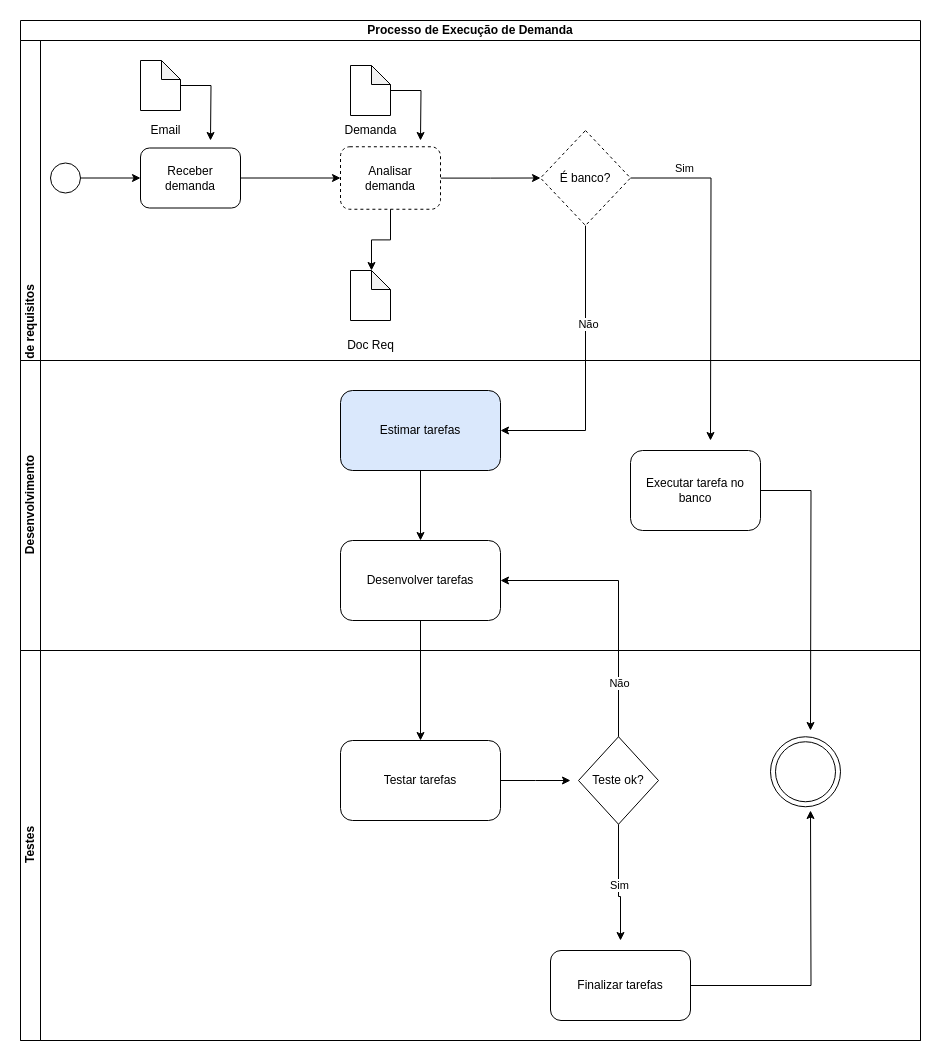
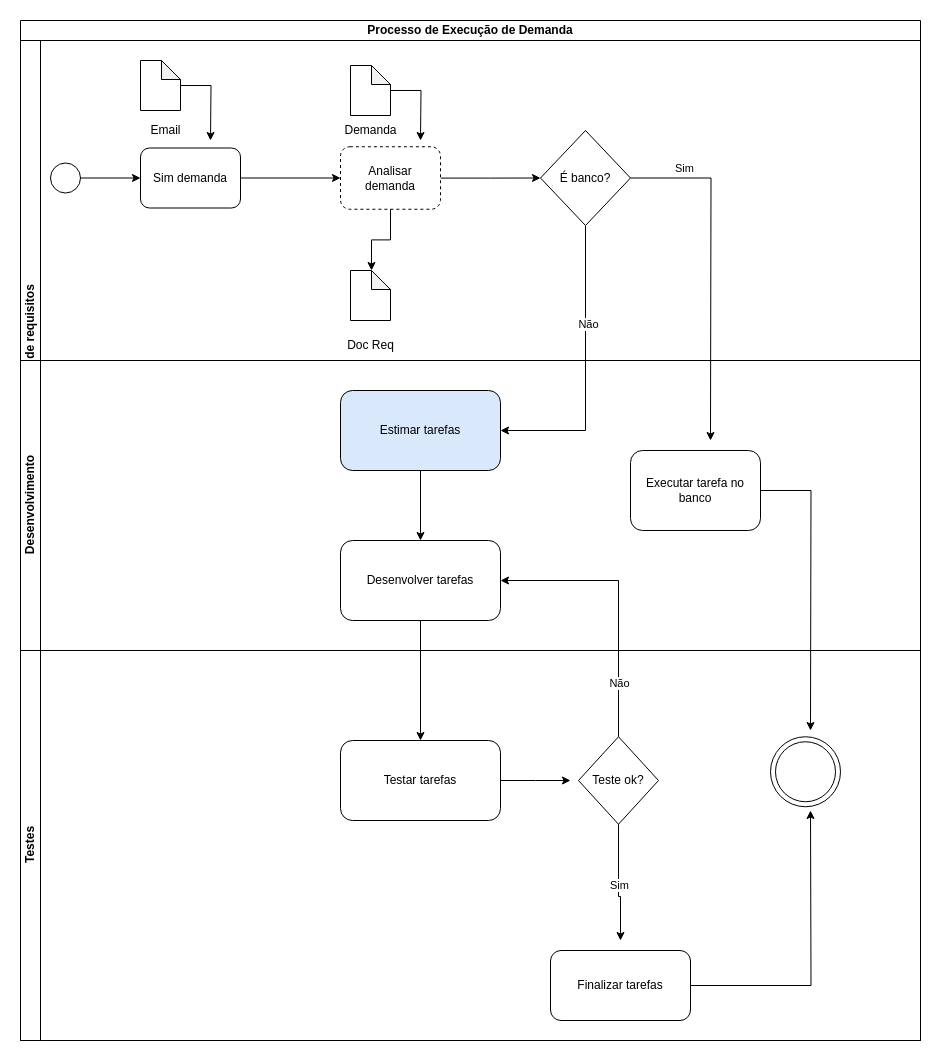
  <mxCell id="0" />
  <mxCell id="1" parent="0" />
  <mxCell id="2" value="Processo de Execução de Demanda" style="swimlane;html=1;childLayout=stackLayout;resizeParent=1;resizeParentMax=0;horizontal=1;startSize=20;horizontalStack=0;whiteSpace=wrap;" vertex="1" parent="1"><mxGeometry x="20" y="20" width="900" height="1020" as="geometry" /></mxCell>
  <mxCell id="3" value="Análise de requisitos" style="swimlane;html=1;startSize=20;horizontal=0;" vertex="1" parent="2"><mxGeometry y="20" width="900" height="610" as="geometry" /></mxCell>
  <mxCell id="4" style="edgeStyle=orthogonalEdgeStyle;rounded=0;orthogonalLoop=1;jettySize=auto;html=1;" edge="1" parent="3" source="5" target="7"><mxGeometry relative="1" as="geometry" /></mxCell>
  <mxCell id="5" value="" style="ellipse;whiteSpace=wrap;html=1;aspect=fixed;" vertex="1" parent="3"><mxGeometry x="30" y="122.5" width="30" height="30" as="geometry" /></mxCell>
  <mxCell id="6" style="edgeStyle=orthogonalEdgeStyle;rounded=0;orthogonalLoop=1;jettySize=auto;html=1;entryX=0;entryY=0.5;entryDx=0;entryDy=0;" edge="1" parent="3" source="7" target="9"><mxGeometry relative="1" as="geometry"><mxPoint x="270" y="40" as="targetPoint" /></mxGeometry></mxCell>
- <mxCell id="7" value="Receber demanda" style="rounded=1;whiteSpace=wrap;html=1;" vertex="1" parent="3"><mxGeometry x="120" y="107.5" width="100" height="60" as="geometry" /></mxCell>
+ <mxCell id="7" value="Sim demanda" style="rounded=1;whiteSpace=wrap;html=1;" vertex="1" parent="3"><mxGeometry x="120" y="107.5" width="100" height="60" as="geometry" /></mxCell>
  <mxCell id="8" style="edgeStyle=orthogonalEdgeStyle;rounded=0;orthogonalLoop=1;jettySize=auto;html=1;entryX=0;entryY=0.5;entryDx=0;entryDy=0;" edge="1" parent="3" source="9" target="14"><mxGeometry relative="1" as="geometry"><mxPoint x="470" y="40" as="targetPoint" /></mxGeometry></mxCell>
  <mxCell id="9" value="Analisar &lt;br&gt;demanda" style="rounded=1;whiteSpace=wrap;html=1;dashed=1;" vertex="1" parent="3"><mxGeometry x="320" y="106.25" width="100" height="62.5" as="geometry" /></mxCell>
  <mxCell id="10" style="edgeStyle=orthogonalEdgeStyle;rounded=0;orthogonalLoop=1;jettySize=auto;html=1;" edge="1" parent="3" source="14"><mxGeometry relative="1" as="geometry"><mxPoint x="690" y="400" as="targetPoint" /></mxGeometry></mxCell>
  <mxCell id="11" value="Sim" style="edgeLabel;html=1;align=center;verticalAlign=middle;resizable=0;points=[];" vertex="1" connectable="0" parent="10"><mxGeometry x="-0.719" y="-1" relative="1" as="geometry"><mxPoint x="5" y="-11" as="offset" /></mxGeometry></mxCell>
  <mxCell id="12" style="edgeStyle=orthogonalEdgeStyle;rounded=0;orthogonalLoop=1;jettySize=auto;html=1;exitX=0.5;exitY=1;exitDx=0;exitDy=0;entryX=1;entryY=0.5;entryDx=0;entryDy=0;" edge="1" parent="3" source="14" target="21"><mxGeometry relative="1" as="geometry" /></mxCell>
  <mxCell id="13" value="Não" style="edgeLabel;html=1;align=center;verticalAlign=middle;resizable=0;points=[];" vertex="1" connectable="0" parent="12"><mxGeometry x="-0.326" y="2" relative="1" as="geometry"><mxPoint as="offset" /></mxGeometry></mxCell>
- <mxCell id="14" value="É banco?" style="rhombus;whiteSpace=wrap;html=1;dashed=1;" vertex="1" parent="3"><mxGeometry x="520" y="90" width="90" height="95" as="geometry" /></mxCell>
+ <mxCell id="14" value="É banco?" style="rhombus;whiteSpace=wrap;html=1;" vertex="1" parent="3"><mxGeometry x="520" y="90" width="90" height="95" as="geometry" /></mxCell>
  <mxCell id="15" style="edgeStyle=orthogonalEdgeStyle;rounded=0;orthogonalLoop=1;jettySize=auto;html=1;" edge="1" parent="3" source="16"><mxGeometry relative="1" as="geometry"><mxPoint x="400" y="100" as="targetPoint" /></mxGeometry></mxCell>
  <mxCell id="16" value="" style="shape=note;whiteSpace=wrap;html=1;backgroundOutline=1;darkOpacity=0.05;size=19;" vertex="1" parent="3"><mxGeometry x="330" y="25" width="40" height="50" as="geometry" /></mxCell>
  <mxCell id="17" value="" style="shape=note;whiteSpace=wrap;html=1;backgroundOutline=1;darkOpacity=0.05;size=19;" vertex="1" parent="3"><mxGeometry x="330" y="230" width="40" height="50" as="geometry" /></mxCell>
  <mxCell id="18" value="Desenvolvimento" style="swimlane;html=1;startSize=20;horizontal=0;" vertex="1" parent="3"><mxGeometry y="320" width="900" height="290" as="geometry" /></mxCell>
  <mxCell id="19" style="edgeStyle=orthogonalEdgeStyle;rounded=0;orthogonalLoop=1;jettySize=auto;html=1;" edge="1" parent="18" source="20"><mxGeometry relative="1" as="geometry"><mxPoint x="790" y="370" as="targetPoint" /></mxGeometry></mxCell>
  <mxCell id="20" value="Executar tarefa no banco" style="rounded=1;whiteSpace=wrap;html=1;" vertex="1" parent="18"><mxGeometry x="610" y="90" width="130" height="80" as="geometry" /></mxCell>
  <mxCell id="21" value="Estimar tarefas" style="rounded=1;whiteSpace=wrap;html=1;fillColor=#dae8fc;" vertex="1" parent="18"><mxGeometry x="320" y="30" width="160" height="80" as="geometry" /></mxCell>
  <mxCell id="22" value="Desenvolver tarefas" style="rounded=1;whiteSpace=wrap;html=1;" vertex="1" parent="18"><mxGeometry x="320" y="180" width="160" height="80" as="geometry" /></mxCell>
  <mxCell id="23" style="edgeStyle=orthogonalEdgeStyle;rounded=0;orthogonalLoop=1;jettySize=auto;html=1;entryX=0.5;entryY=0;entryDx=0;entryDy=0;" edge="1" parent="18" source="21" target="22"><mxGeometry relative="1" as="geometry" /></mxCell>
  <mxCell id="24" value="Email&lt;br&gt;" style="text;html=1;align=center;verticalAlign=middle;resizable=0;points=[];autosize=1;strokeColor=none;fillColor=none;" vertex="1" parent="3"><mxGeometry x="120" y="75" width="50" height="30" as="geometry" /></mxCell>
  <mxCell id="25" value="Demanda" style="text;html=1;align=center;verticalAlign=middle;resizable=0;points=[];autosize=1;strokeColor=none;fillColor=none;" vertex="1" parent="3"><mxGeometry x="310" y="75" width="80" height="30" as="geometry" /></mxCell>
  <mxCell id="26" value="Doc Req" style="text;html=1;align=center;verticalAlign=middle;resizable=0;points=[];autosize=1;strokeColor=none;fillColor=none;" vertex="1" parent="3"><mxGeometry x="315" y="290" width="70" height="30" as="geometry" /></mxCell>
  <mxCell id="27" style="edgeStyle=orthogonalEdgeStyle;rounded=0;orthogonalLoop=1;jettySize=auto;html=1;entryX=0;entryY=0;entryDx=21;entryDy=0;entryPerimeter=0;" edge="1" parent="3" source="9" target="17"><mxGeometry relative="1" as="geometry" /></mxCell>
  <mxCell id="28" style="edgeStyle=orthogonalEdgeStyle;rounded=0;orthogonalLoop=1;jettySize=auto;html=1;" edge="1" parent="3" source="29"><mxGeometry relative="1" as="geometry"><mxPoint x="190" y="100" as="targetPoint" /></mxGeometry></mxCell>
  <mxCell id="29" value="" style="shape=note;whiteSpace=wrap;html=1;backgroundOutline=1;darkOpacity=0.05;size=19;" vertex="1" parent="3"><mxGeometry x="120" y="20" width="40" height="50" as="geometry" /></mxCell>
  <mxCell id="30" value="Testes" style="swimlane;html=1;startSize=20;horizontal=0;" vertex="1" parent="2"><mxGeometry y="630" width="900" height="390" as="geometry" /></mxCell>
  <mxCell id="31" value="" style="ellipse;whiteSpace=wrap;html=1;aspect=fixed;" vertex="1" parent="30"><mxGeometry x="750" y="86.25" width="70" height="70" as="geometry" /></mxCell>
  <mxCell id="32" style="edgeStyle=orthogonalEdgeStyle;rounded=0;orthogonalLoop=1;jettySize=auto;html=1;" edge="1" parent="30" source="33"><mxGeometry relative="1" as="geometry"><mxPoint x="550" y="130" as="targetPoint" /></mxGeometry></mxCell>
  <mxCell id="33" value="Testar tarefas" style="rounded=1;whiteSpace=wrap;html=1;" vertex="1" parent="30"><mxGeometry x="320" y="90" width="160" height="80" as="geometry" /></mxCell>
  <mxCell id="34" value="Teste ok?" style="rhombus;whiteSpace=wrap;html=1;" vertex="1" parent="30"><mxGeometry x="558" y="86.25" width="80" height="87.5" as="geometry" /></mxCell>
  <mxCell id="35" style="edgeStyle=orthogonalEdgeStyle;rounded=0;orthogonalLoop=1;jettySize=auto;html=1;" edge="1" parent="30" source="36"><mxGeometry relative="1" as="geometry"><mxPoint x="790" y="160" as="targetPoint" /></mxGeometry></mxCell>
  <mxCell id="36" value="Finalizar tarefas" style="rounded=1;whiteSpace=wrap;html=1;" vertex="1" parent="30"><mxGeometry x="530" y="300" width="140" height="70" as="geometry" /></mxCell>
  <mxCell id="37" style="edgeStyle=orthogonalEdgeStyle;rounded=0;orthogonalLoop=1;jettySize=auto;html=1;" edge="1" parent="30" source="34"><mxGeometry relative="1" as="geometry"><mxPoint x="600" y="290" as="targetPoint" /><Array as="points"><mxPoint x="598" y="246" /></Array></mxGeometry></mxCell>
  <mxCell id="38" value="Sim" style="edgeLabel;html=1;align=center;verticalAlign=middle;resizable=0;points=[];" vertex="1" connectable="0" parent="37"><mxGeometry x="-0.159" y="1" relative="1" as="geometry"><mxPoint x="-1" y="11" as="offset" /></mxGeometry></mxCell>
  <mxCell id="39" value="" style="ellipse;whiteSpace=wrap;html=1;aspect=fixed;" vertex="1" parent="30"><mxGeometry x="755" y="91.25" width="60" height="60" as="geometry" /></mxCell>
  <mxCell id="40" style="edgeStyle=orthogonalEdgeStyle;rounded=0;orthogonalLoop=1;jettySize=auto;html=1;entryX=0.5;entryY=0;entryDx=0;entryDy=0;" edge="1" parent="2" source="22" target="33"><mxGeometry relative="1" as="geometry" /></mxCell>
  <mxCell id="41" style="edgeStyle=orthogonalEdgeStyle;rounded=0;orthogonalLoop=1;jettySize=auto;html=1;entryX=1;entryY=0.5;entryDx=0;entryDy=0;" edge="1" parent="2" source="34" target="22"><mxGeometry relative="1" as="geometry"><Array as="points"><mxPoint x="598" y="560" /></Array></mxGeometry></mxCell>
  <mxCell id="42" value="Não" style="edgeLabel;html=1;align=center;verticalAlign=middle;resizable=0;points=[];" vertex="1" connectable="0" parent="41"><mxGeometry x="-0.604" relative="1" as="geometry"><mxPoint as="offset" /></mxGeometry></mxCell>
